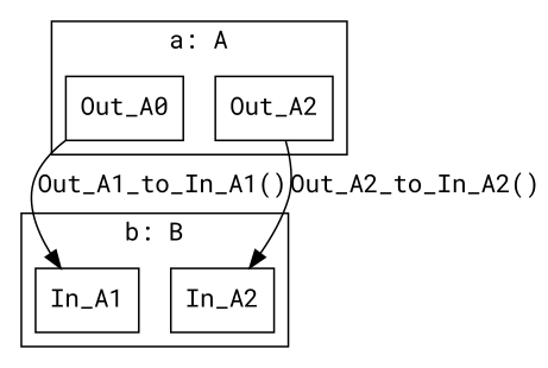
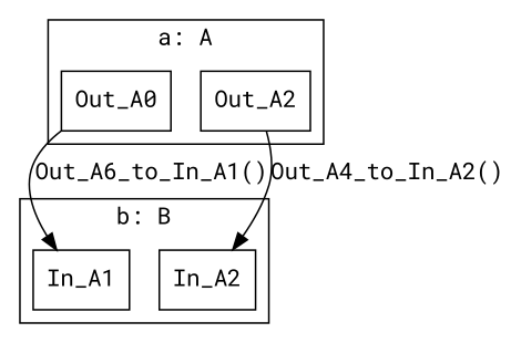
  digraph {
    fontname="Roboto Mono"
    rankdir=TB
    node [fontname="Roboto Mono" shape=box]
    edge [fontname="Roboto Mono"]
    n1 [label=In_A1]
    n2 [label=In_A2]
    n3 [label=Out_A0]
    n4 [label=Out_A2]
    subgraph cluster_1 {
      label="b: B"
      n1
      n2
    }
    subgraph cluster_2 {
      label="a: A"
      n3
      n4
    }
-   n3 -> n1 [label="Out_A1_to_In_A1()"]
-   n4 -> n2 [label="Out_A2_to_In_A2()"]
+   n3 -> n1 [label="Out_A6_to_In_A1()"]
+   n4 -> n2 [label="Out_A4_to_In_A2()"]
  }
